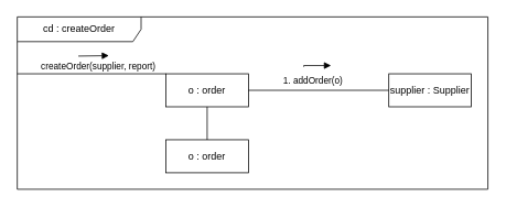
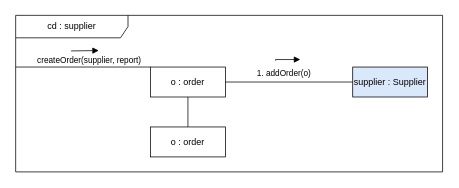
  <mxCell id="0" />
  <mxCell id="1" parent="0" />
- <mxCell id="2" value="cd : createOrder" style="shape=umlFrame;whiteSpace=wrap;html=1;pointerEvents=0;width=150;height=30;" vertex="1" parent="1"><mxGeometry x="20" y="20" width="570" height="209" as="geometry" /></mxCell>
+ <mxCell id="2" value="cd : supplier" style="shape=umlFrame;whiteSpace=wrap;html=1;pointerEvents=0;width=150;height=30;" vertex="1" parent="1"><mxGeometry x="20" y="20" width="570" height="209" as="geometry" /></mxCell>
  <mxCell id="3" style="edgeStyle=none;rounded=0;orthogonalLoop=1;jettySize=auto;html=1;endArrow=none;endFill=0;entryX=0;entryY=0;entryDx=0;entryDy=0;" edge="1" parent="1" target="4"><mxGeometry relative="1" as="geometry"><mxPoint x="20" y="89" as="sourcePoint" /></mxGeometry></mxCell>
  <mxCell id="4" value="o : order" style="html=1;whiteSpace=wrap;" vertex="1" parent="1"><mxGeometry x="200" y="89" width="100" height="40" as="geometry" /></mxCell>
  <mxCell id="5" value="createOrder(supplier, report)" style="html=1;verticalAlign=bottom;endArrow=block;edgeStyle=elbowEdgeStyle;elbow=vertical;curved=0;rounded=0;" edge="1" parent="1"><mxGeometry x="0.257" y="-22" width="80" relative="1" as="geometry"><mxPoint x="94" y="67.5" as="sourcePoint" /><mxPoint x="131" y="67" as="targetPoint" /><mxPoint as="offset" /><Array as="points"><mxPoint x="115" y="67" /></Array></mxGeometry></mxCell>
  <mxCell id="6" value="1. addOrder(o)&lt;span style=&quot;font-size: 10px;&quot;&gt;&lt;br&gt;&lt;/span&gt;" style="html=1;verticalAlign=bottom;endArrow=block;edgeStyle=elbowEdgeStyle;elbow=vertical;curved=0;rounded=0;" edge="1" parent="1"><mxGeometry x="-0.28" y="-27" width="80" relative="1" as="geometry"><mxPoint x="367" y="80.5" as="sourcePoint" /><mxPoint x="400" y="79" as="targetPoint" /><mxPoint as="offset" /><Array as="points"><mxPoint x="367" y="79" /></Array></mxGeometry></mxCell>
- <mxCell id="7" value="supplier : Supplier" style="html=1;whiteSpace=wrap;" vertex="1" parent="1"><mxGeometry x="470" y="89" width="100" height="40" as="geometry" /></mxCell>
+ <mxCell id="7" value="supplier : Supplier" style="html=1;whiteSpace=wrap;fillColor=#dae8fc;" vertex="1" parent="1"><mxGeometry x="470" y="89" width="100" height="40" as="geometry" /></mxCell>
  <mxCell id="8" value="" style="endArrow=none;html=1;rounded=0;exitX=1;exitY=0.5;exitDx=0;exitDy=0;entryX=0;entryY=0.5;entryDx=0;entryDy=0;" edge="1" parent="1" source="4" target="7"><mxGeometry width="50" height="50" relative="1" as="geometry"><mxPoint x="340" y="139" as="sourcePoint" /><mxPoint x="390" y="89" as="targetPoint" /></mxGeometry></mxCell>
  <mxCell id="9" value="o : order" style="html=1;whiteSpace=wrap;" vertex="1" parent="1"><mxGeometry x="200" y="169" width="100" height="40" as="geometry" /></mxCell>
  <mxCell id="10" value="" style="endArrow=none;html=1;rounded=0;exitX=0.5;exitY=1;exitDx=0;exitDy=0;" edge="1" parent="1" source="4" target="9"><mxGeometry width="50" height="50" relative="1" as="geometry"><mxPoint x="310" y="119" as="sourcePoint" /><mxPoint x="480" y="119" as="targetPoint" /></mxGeometry></mxCell>
